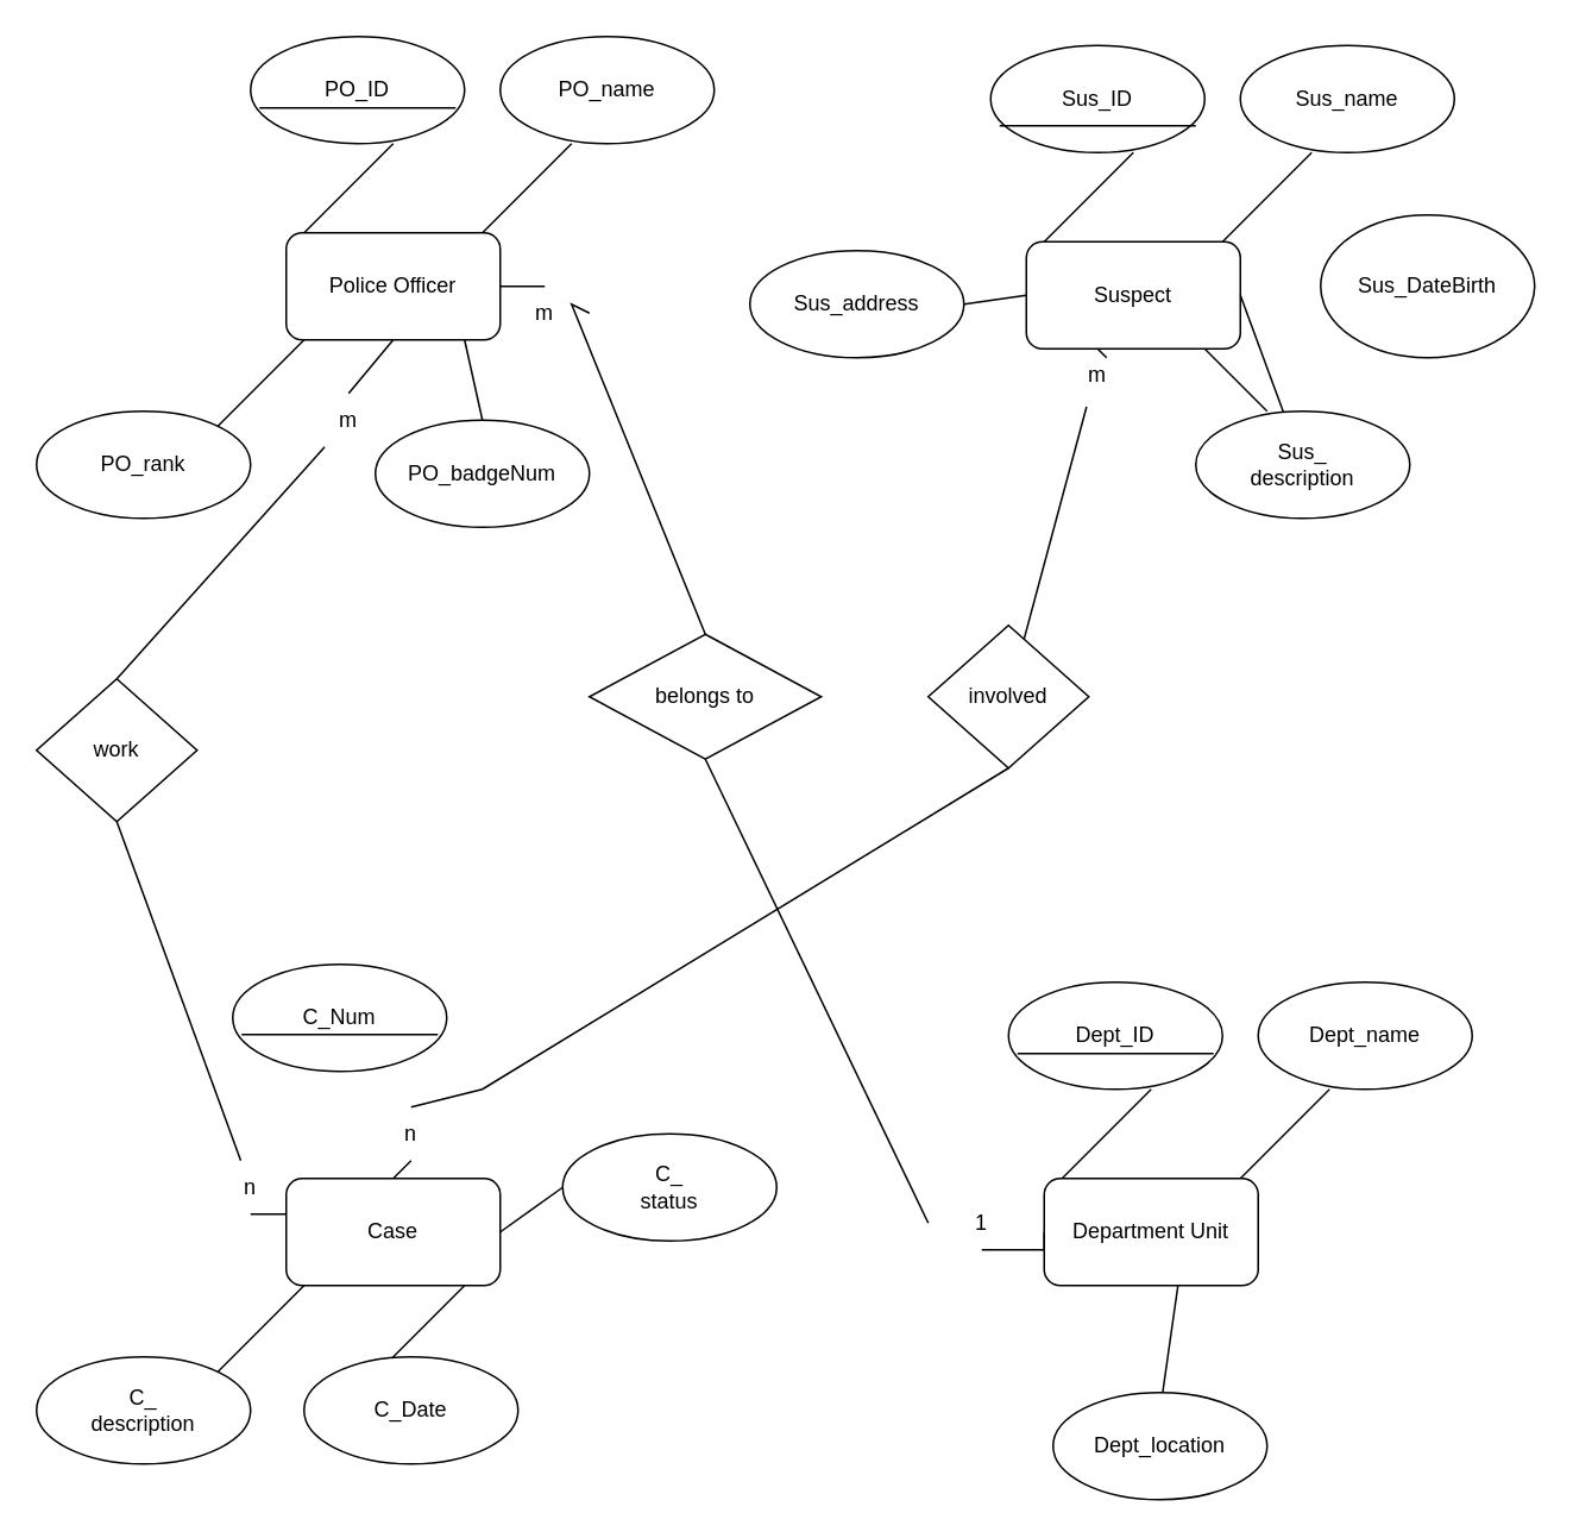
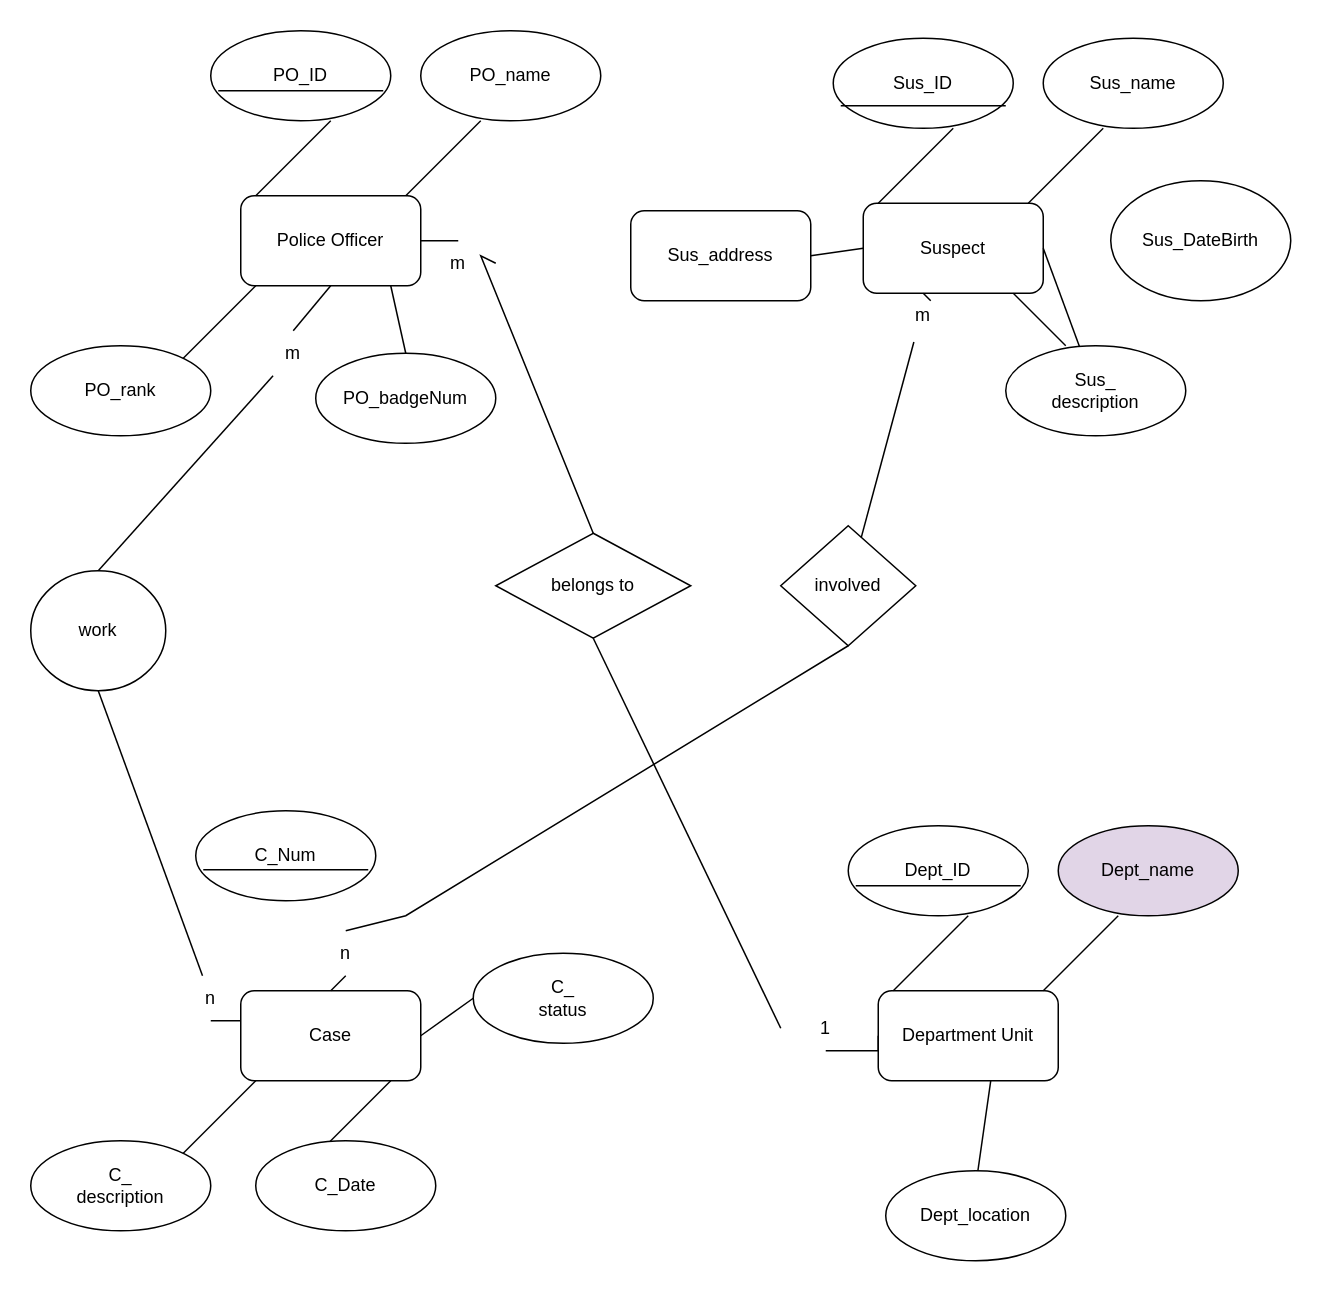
  <mxCell id="0" />
  <mxCell id="1" parent="0" />
  <mxCell id="2" value="Police Officer &lt;br/&gt;" style="rounded=1;whiteSpace=wrap;html=1;" vertex="1" parent="1"><mxGeometry x="160" y="130" width="120" height="60" as="geometry" /></mxCell>
  <mxCell id="3" value="" style="endArrow=none;html=1;rounded=0;" edge="1" parent="1"><mxGeometry width="50" height="50" relative="1" as="geometry"><mxPoint x="170" y="130" as="sourcePoint" /><mxPoint x="220" y="80" as="targetPoint" /></mxGeometry></mxCell>
  <mxCell id="4" value="" style="endArrow=none;html=1;rounded=0;" edge="1" parent="1"><mxGeometry width="50" height="50" relative="1" as="geometry"><mxPoint x="120" y="240" as="sourcePoint" /><mxPoint x="170" y="190" as="targetPoint" /></mxGeometry></mxCell>
  <mxCell id="5" value="" style="endArrow=none;html=1;rounded=0;" edge="1" parent="1"><mxGeometry width="50" height="50" relative="1" as="geometry"><mxPoint x="270" y="130" as="sourcePoint" /><mxPoint x="320" y="80" as="targetPoint" /></mxGeometry></mxCell>
  <mxCell id="6" value="" style="endArrow=none;html=1;rounded=0;exitX=0.5;exitY=0;exitDx=0;exitDy=0;" edge="1" parent="1" source="10"><mxGeometry width="50" height="50" relative="1" as="geometry"><mxPoint x="210" y="240" as="sourcePoint" /><mxPoint x="260" y="190" as="targetPoint" /></mxGeometry></mxCell>
  <mxCell id="7" value="PO_ID" style="ellipse;whiteSpace=wrap;html=1;" vertex="1" parent="1"><mxGeometry x="140" y="20" width="120" height="60" as="geometry" /></mxCell>
  <mxCell id="8" value="PO_name" style="ellipse;whiteSpace=wrap;html=1;" vertex="1" parent="1"><mxGeometry x="280" y="20" width="120" height="60" as="geometry" /></mxCell>
  <mxCell id="9" value="PO_rank" style="ellipse;whiteSpace=wrap;html=1;" vertex="1" parent="1"><mxGeometry x="20" y="230" width="120" height="60" as="geometry" /></mxCell>
  <mxCell id="10" value="PO_badgeNum" style="ellipse;whiteSpace=wrap;html=1;" vertex="1" parent="1"><mxGeometry x="210" y="235" width="120" height="60" as="geometry" /></mxCell>
  <mxCell id="11" value="Suspect &lt;br/&gt;" style="rounded=1;whiteSpace=wrap;html=1;" vertex="1" parent="1"><mxGeometry x="575" y="135" width="120" height="60" as="geometry" /></mxCell>
  <mxCell id="12" value="" style="endArrow=none;html=1;rounded=0;" edge="1" parent="1"><mxGeometry width="50" height="50" relative="1" as="geometry"><mxPoint x="585" y="135" as="sourcePoint" /><mxPoint x="635" y="85" as="targetPoint" /></mxGeometry></mxCell>
  <mxCell id="13" value="" style="endArrow=none;html=1;rounded=0;exitX=1;exitY=0.5;exitDx=0;exitDy=0;entryX=0;entryY=0.5;entryDx=0;entryDy=0;" edge="1" parent="1" source="18" target="11"><mxGeometry width="50" height="50" relative="1" as="geometry"><mxPoint x="535" y="245" as="sourcePoint" /><mxPoint x="585" y="195" as="targetPoint" /></mxGeometry></mxCell>
  <mxCell id="14" value="" style="endArrow=none;html=1;rounded=0;" edge="1" parent="1"><mxGeometry width="50" height="50" relative="1" as="geometry"><mxPoint x="685" y="135" as="sourcePoint" /><mxPoint x="735" y="85" as="targetPoint" /></mxGeometry></mxCell>
  <mxCell id="15" value="" style="endArrow=none;html=1;rounded=0;" edge="1" parent="1"><mxGeometry width="50" height="50" relative="1" as="geometry"><mxPoint x="710" y="230" as="sourcePoint" /><mxPoint x="675" y="195" as="targetPoint" /></mxGeometry></mxCell>
  <mxCell id="16" value="Sus_ID" style="ellipse;whiteSpace=wrap;html=1;" vertex="1" parent="1"><mxGeometry x="555" y="25" width="120" height="60" as="geometry" /></mxCell>
  <mxCell id="17" value="Sus_name" style="ellipse;whiteSpace=wrap;html=1;" vertex="1" parent="1"><mxGeometry x="695" y="25" width="120" height="60" as="geometry" /></mxCell>
- <mxCell id="18" value="Sus_address" style="ellipse;whiteSpace=wrap;html=1;" vertex="1" parent="1"><mxGeometry x="420" y="140" width="120" height="60" as="geometry" /></mxCell>
+ <mxCell id="18" value="Sus_address" style="whiteSpace=wrap;html=1;rounded=1;" vertex="1" parent="1"><mxGeometry x="420" y="140" width="120" height="60" as="geometry" /></mxCell>
  <mxCell id="19" value="Sus_&lt;br/&gt;description &lt;br/&gt;" style="ellipse;whiteSpace=wrap;html=1;" vertex="1" parent="1"><mxGeometry x="670" y="230" width="120" height="60" as="geometry" /></mxCell>
  <mxCell id="20" value="Department Unit" style="rounded=1;whiteSpace=wrap;html=1;" vertex="1" parent="1"><mxGeometry x="585" y="660" width="120" height="60" as="geometry" /></mxCell>
  <mxCell id="21" value="" style="endArrow=none;html=1;rounded=0;" edge="1" parent="1"><mxGeometry width="50" height="50" relative="1" as="geometry"><mxPoint x="595" y="660" as="sourcePoint" /><mxPoint x="645" y="610" as="targetPoint" /></mxGeometry></mxCell>
  <mxCell id="22" value="" style="endArrow=none;html=1;rounded=0;" edge="1" parent="1"><mxGeometry width="50" height="50" relative="1" as="geometry"><mxPoint x="650" y="790" as="sourcePoint" /><mxPoint x="660" y="720" as="targetPoint" /></mxGeometry></mxCell>
  <mxCell id="23" value="" style="endArrow=none;html=1;rounded=0;" edge="1" parent="1"><mxGeometry width="50" height="50" relative="1" as="geometry"><mxPoint x="695" y="660" as="sourcePoint" /><mxPoint x="745" y="610" as="targetPoint" /></mxGeometry></mxCell>
  <mxCell id="24" value="Dept_ID" style="ellipse;whiteSpace=wrap;html=1;" vertex="1" parent="1"><mxGeometry x="565" y="550" width="120" height="60" as="geometry" /></mxCell>
- <mxCell id="25" value="Dept_name" style="ellipse;whiteSpace=wrap;html=1;" vertex="1" parent="1"><mxGeometry x="705" y="550" width="120" height="60" as="geometry" /></mxCell>
+ <mxCell id="25" value="Dept_name" style="ellipse;whiteSpace=wrap;html=1;fillColor=#e1d5e7;" vertex="1" parent="1"><mxGeometry x="705" y="550" width="120" height="60" as="geometry" /></mxCell>
  <mxCell id="26" value="Dept_location" style="ellipse;whiteSpace=wrap;html=1;" vertex="1" parent="1"><mxGeometry x="590" y="780" width="120" height="60" as="geometry" /></mxCell>
  <mxCell id="27" value="Case" style="rounded=1;whiteSpace=wrap;html=1;" vertex="1" parent="1"><mxGeometry x="160" y="660" width="120" height="60" as="geometry" /></mxCell>
  <mxCell id="28" value="" style="endArrow=none;html=1;rounded=0;" edge="1" parent="1"><mxGeometry width="50" height="50" relative="1" as="geometry"><mxPoint x="120" y="770" as="sourcePoint" /><mxPoint x="170" y="720" as="targetPoint" /></mxGeometry></mxCell>
  <mxCell id="29" value="" style="endArrow=none;html=1;rounded=0;entryX=0;entryY=0.5;entryDx=0;entryDy=0;exitX=1;exitY=0.5;exitDx=0;exitDy=0;" edge="1" parent="1" source="27" target="32"><mxGeometry width="50" height="50" relative="1" as="geometry"><mxPoint x="270" y="660" as="sourcePoint" /><mxPoint x="320" y="610" as="targetPoint" /></mxGeometry></mxCell>
  <mxCell id="30" value="" style="endArrow=none;html=1;rounded=0;" edge="1" parent="1"><mxGeometry width="50" height="50" relative="1" as="geometry"><mxPoint x="210" y="770" as="sourcePoint" /><mxPoint x="260" y="720" as="targetPoint" /></mxGeometry></mxCell>
  <mxCell id="31" value="C_Num" style="ellipse;whiteSpace=wrap;html=1;" vertex="1" parent="1"><mxGeometry x="130" y="540" width="120" height="60" as="geometry" /></mxCell>
  <mxCell id="32" value="C_&lt;br/&gt;status &lt;br/&gt;" style="ellipse;whiteSpace=wrap;html=1;" vertex="1" parent="1"><mxGeometry x="315" y="635" width="120" height="60" as="geometry" /></mxCell>
  <mxCell id="33" value="C_&lt;br/&gt;description &lt;br/&gt;" style="ellipse;whiteSpace=wrap;html=1;" vertex="1" parent="1"><mxGeometry x="20" y="760" width="120" height="60" as="geometry" /></mxCell>
  <mxCell id="34" value="C_Date" style="ellipse;whiteSpace=wrap;html=1;" vertex="1" parent="1"><mxGeometry x="170" y="760" width="120" height="60" as="geometry" /></mxCell>
  <mxCell id="35" value="" style="endArrow=none;html=1;rounded=0;exitX=1;exitY=0.5;exitDx=0;exitDy=0;" edge="1" parent="1" source="11" target="19"><mxGeometry width="50" height="50" relative="1" as="geometry"><mxPoint x="695" y="185" as="sourcePoint" /><mxPoint x="745" y="135" as="targetPoint" /></mxGeometry></mxCell>
  <mxCell id="36" value="Sus_DateBirth" style="ellipse;whiteSpace=wrap;html=1;" vertex="1" parent="1"><mxGeometry x="740" y="120" width="120" height="80" as="geometry" /></mxCell>
  <mxCell id="37" value="" style="endArrow=none;html=1;rounded=0;exitX=0.5;exitY=0;exitDx=0;exitDy=0;" edge="1" parent="1" source="43"><mxGeometry width="50" height="50" relative="1" as="geometry"><mxPoint x="60" y="380" as="sourcePoint" /><mxPoint x="219.96" y="190" as="targetPoint" /></mxGeometry></mxCell>
  <mxCell id="38" value="" style="endArrow=none;html=1;rounded=0;entryX=0.5;entryY=1;entryDx=0;entryDy=0;" edge="1" parent="1" source="41" target="39"><mxGeometry width="50" height="50" relative="1" as="geometry"><mxPoint x="160" y="680" as="sourcePoint" /><mxPoint x="80" y="470" as="targetPoint" /></mxGeometry></mxCell>
- <mxCell id="39" value="work" style="rhombus;whiteSpace=wrap;html=1;" vertex="1" parent="1"><mxGeometry x="20" y="380" width="90" height="80" as="geometry" /></mxCell>
+ <mxCell id="39" value="work" style="ellipse;whiteSpace=wrap;html=1;" vertex="1" parent="1"><mxGeometry x="20" y="380" width="90" height="80" as="geometry" /></mxCell>
  <mxCell id="40" value="" style="endArrow=none;html=1;rounded=0;entryX=0.5;entryY=1;entryDx=0;entryDy=0;" edge="1" parent="1" target="41"><mxGeometry width="50" height="50" relative="1" as="geometry"><mxPoint x="160" y="680" as="sourcePoint" /><mxPoint x="65" y="460" as="targetPoint" /></mxGeometry></mxCell>
  <mxCell id="41" value="n" style="text;html=1;strokeColor=none;fillColor=none;align=center;verticalAlign=middle;whiteSpace=wrap;rounded=0;rotation=0;" vertex="1" parent="1"><mxGeometry x="110" y="650" width="60" height="30" as="geometry" /></mxCell>
  <mxCell id="42" value="" style="endArrow=none;html=1;rounded=0;exitX=0.5;exitY=0;exitDx=0;exitDy=0;" edge="1" parent="1" source="39" target="43"><mxGeometry width="50" height="50" relative="1" as="geometry"><mxPoint x="65" y="380" as="sourcePoint" /><mxPoint x="219.96" y="190" as="targetPoint" /></mxGeometry></mxCell>
  <mxCell id="43" value="m" style="text;html=1;strokeColor=none;fillColor=none;align=center;verticalAlign=middle;whiteSpace=wrap;rounded=0;" vertex="1" parent="1"><mxGeometry x="170" y="220" width="50" height="30" as="geometry" /></mxCell>
  <mxCell id="44" value="" style="endArrow=none;html=1;rounded=0;exitX=0.5;exitY=0;exitDx=0;exitDy=0;entryX=0.375;entryY=1.083;entryDx=0;entryDy=0;entryPerimeter=0;" edge="1" source="48" target="11" parent="1"><mxGeometry width="50" height="50" relative="1" as="geometry"><mxPoint x="425" y="380" as="sourcePoint" /><mxPoint x="579.96" y="190" as="targetPoint" /></mxGeometry></mxCell>
  <mxCell id="45" value="involved &lt;br/&gt;" style="rhombus;whiteSpace=wrap;html=1;" vertex="1" parent="1"><mxGeometry x="520" y="350" width="90" height="80" as="geometry" /></mxCell>
  <mxCell id="46" value="" style="endArrow=none;html=1;rounded=0;entryX=0.5;entryY=1;entryDx=0;entryDy=0;exitX=0.5;exitY=0;exitDx=0;exitDy=0;" edge="1" source="50" target="45" parent="1"><mxGeometry width="50" height="50" relative="1" as="geometry"><mxPoint x="520" y="680" as="sourcePoint" /><mxPoint x="440" y="470" as="targetPoint" /><Array as="points"><mxPoint x="270" y="610" /></Array></mxGeometry></mxCell>
  <mxCell id="47" value="" style="endArrow=none;html=1;rounded=0;entryX=0.375;entryY=1.083;entryDx=0;entryDy=0;entryPerimeter=0;" edge="1" parent="1" source="45" target="48"><mxGeometry width="50" height="50" relative="1" as="geometry"><mxPoint x="425" y="380" as="sourcePoint" /><mxPoint x="620" y="200" as="targetPoint" /></mxGeometry></mxCell>
  <mxCell id="48" value="m" style="text;html=1;strokeColor=none;fillColor=none;align=center;verticalAlign=middle;whiteSpace=wrap;rounded=0;" vertex="1" parent="1"><mxGeometry x="590" y="195" width="50" height="30" as="geometry" /></mxCell>
  <mxCell id="49" value="" style="endArrow=none;html=1;rounded=0;entryX=0.5;entryY=1;entryDx=0;entryDy=0;exitX=0.5;exitY=0;exitDx=0;exitDy=0;" edge="1" parent="1" source="27" target="50"><mxGeometry width="50" height="50" relative="1" as="geometry"><mxPoint x="220" y="660" as="sourcePoint" /><mxPoint x="425" y="460" as="targetPoint" /></mxGeometry></mxCell>
  <mxCell id="50" value="n" style="text;html=1;strokeColor=none;fillColor=none;align=center;verticalAlign=middle;whiteSpace=wrap;rounded=0;rotation=0;" vertex="1" parent="1"><mxGeometry x="200" y="620" width="60" height="30" as="geometry" /></mxCell>
  <mxCell id="51" value="" style="endArrow=none;html=1;rounded=0;exitX=0;exitY=0.5;exitDx=0;exitDy=0;entryX=0.5;entryY=1;entryDx=0;entryDy=0;" edge="1" parent="1" source="55" target="52"><mxGeometry width="50" height="50" relative="1" as="geometry"><mxPoint x="570" y="690" as="sourcePoint" /><mxPoint x="410" y="460" as="targetPoint" /><Array as="points" /></mxGeometry></mxCell>
  <mxCell id="52" value="belongs to" style="rhombus;whiteSpace=wrap;html=1;" vertex="1" parent="1"><mxGeometry x="330" y="355" width="130" height="70" as="geometry" /></mxCell>
  <mxCell id="53" value="" style="endArrow=none;html=1;rounded=0;entryX=1;entryY=0.5;entryDx=0;entryDy=0;exitX=0.5;exitY=0;exitDx=0;exitDy=0;" edge="1" parent="1" source="57" target="2"><mxGeometry width="50" height="50" relative="1" as="geometry"><mxPoint x="410" y="320" as="sourcePoint" /><mxPoint x="420" y="250" as="targetPoint" /><Array as="points" /></mxGeometry></mxCell>
  <mxCell id="54" value="" style="endArrow=none;html=1;rounded=0;exitX=0;exitY=0.5;exitDx=0;exitDy=0;entryX=0.5;entryY=1;entryDx=0;entryDy=0;" edge="1" parent="1" source="20" target="55"><mxGeometry width="50" height="50" relative="1" as="geometry"><mxPoint x="585" y="690" as="sourcePoint" /><mxPoint x="395" y="425" as="targetPoint" /><Array as="points"><mxPoint x="585" y="700" /></Array></mxGeometry></mxCell>
  <mxCell id="55" value="1" style="text;html=1;strokeColor=none;fillColor=none;align=center;verticalAlign=middle;whiteSpace=wrap;rounded=0;" vertex="1" parent="1"><mxGeometry x="520" y="670" width="60" height="30" as="geometry" /></mxCell>
  <mxCell id="56" value="" style="endArrow=none;html=1;rounded=0;entryX=1;entryY=0.5;entryDx=0;entryDy=0;exitX=0.5;exitY=0;exitDx=0;exitDy=0;" edge="1" parent="1" source="52" target="57"><mxGeometry width="50" height="50" relative="1" as="geometry"><mxPoint x="395" y="355" as="sourcePoint" /><mxPoint x="280" y="160" as="targetPoint" /><Array as="points"><mxPoint x="320" y="170" /></Array></mxGeometry></mxCell>
  <mxCell id="57" value="m" style="text;html=1;strokeColor=none;fillColor=none;align=center;verticalAlign=middle;whiteSpace=wrap;rounded=0;" vertex="1" parent="1"><mxGeometry x="280" y="160" width="50" height="30" as="geometry" /></mxCell>
  <mxCell id="58" value="" style="endArrow=none;html=1;rounded=0;" edge="1" parent="1"><mxGeometry width="50" height="50" relative="1" as="geometry"><mxPoint x="145" y="60" as="sourcePoint" /><mxPoint x="255" y="60" as="targetPoint" /></mxGeometry></mxCell>
  <mxCell id="59" value="" style="endArrow=none;html=1;rounded=0;" edge="1" parent="1"><mxGeometry width="50" height="50" relative="1" as="geometry"><mxPoint x="560" y="70" as="sourcePoint" /><mxPoint x="670" y="70" as="targetPoint" /></mxGeometry></mxCell>
  <mxCell id="60" value="" style="endArrow=none;html=1;rounded=0;" edge="1" parent="1"><mxGeometry width="50" height="50" relative="1" as="geometry"><mxPoint x="135" y="579.33" as="sourcePoint" /><mxPoint x="245" y="579.33" as="targetPoint" /></mxGeometry></mxCell>
  <mxCell id="61" value="" style="endArrow=none;html=1;rounded=0;" edge="1" parent="1"><mxGeometry width="50" height="50" relative="1" as="geometry"><mxPoint x="570" y="590" as="sourcePoint" /><mxPoint x="680" y="590" as="targetPoint" /></mxGeometry></mxCell>
